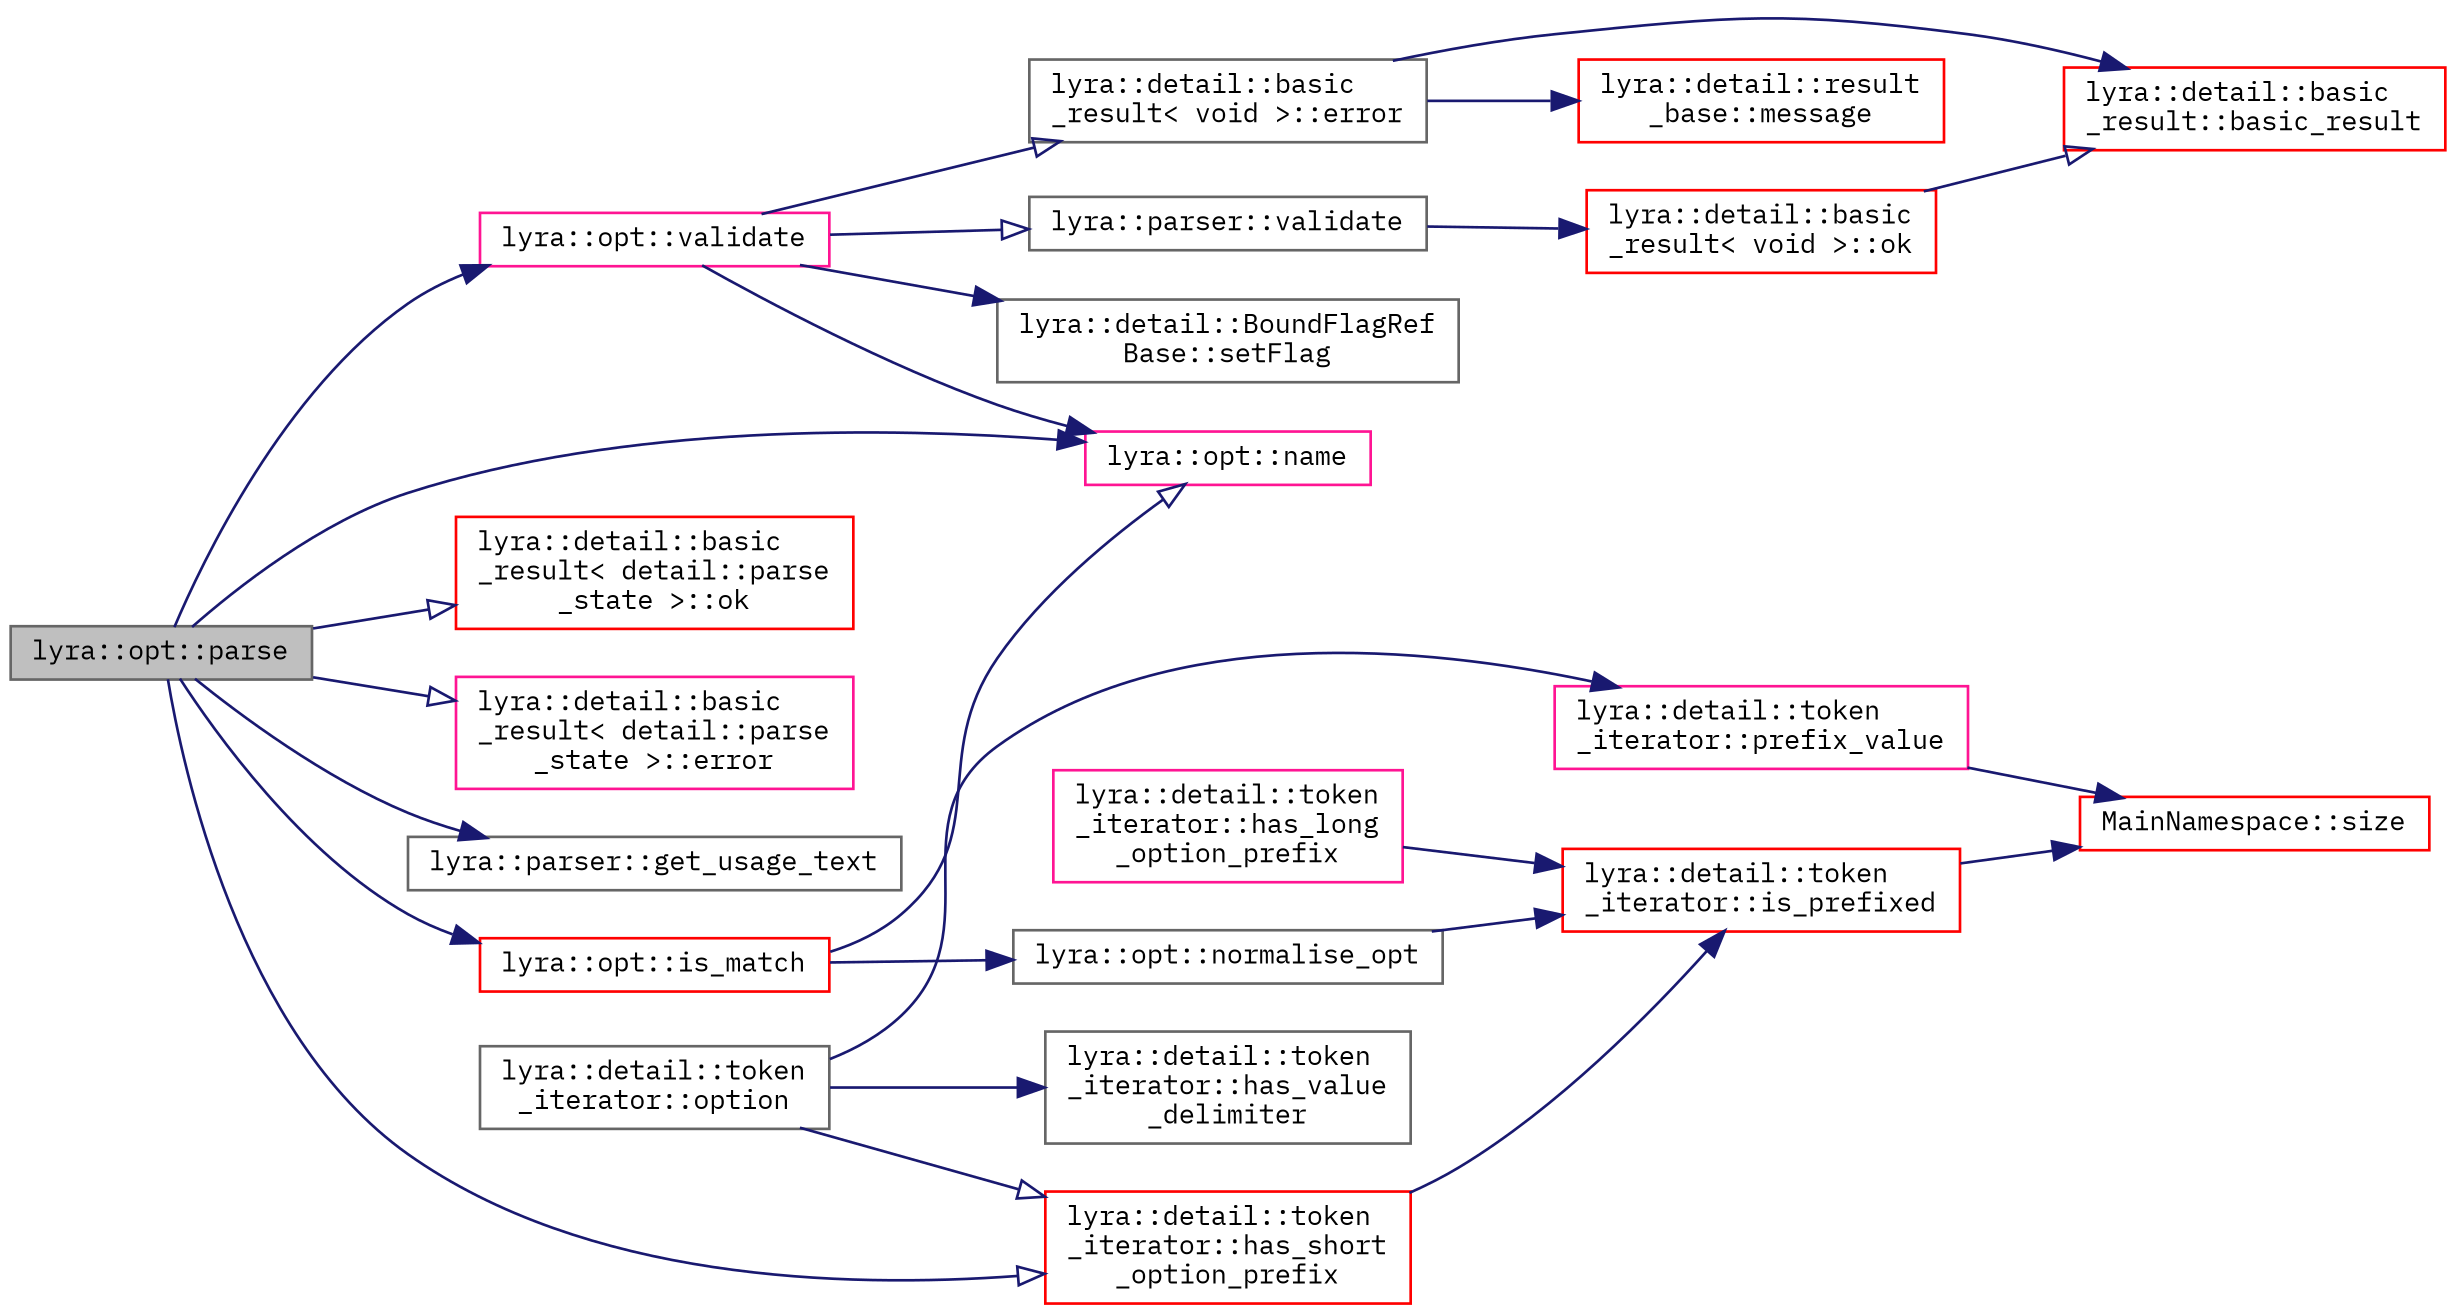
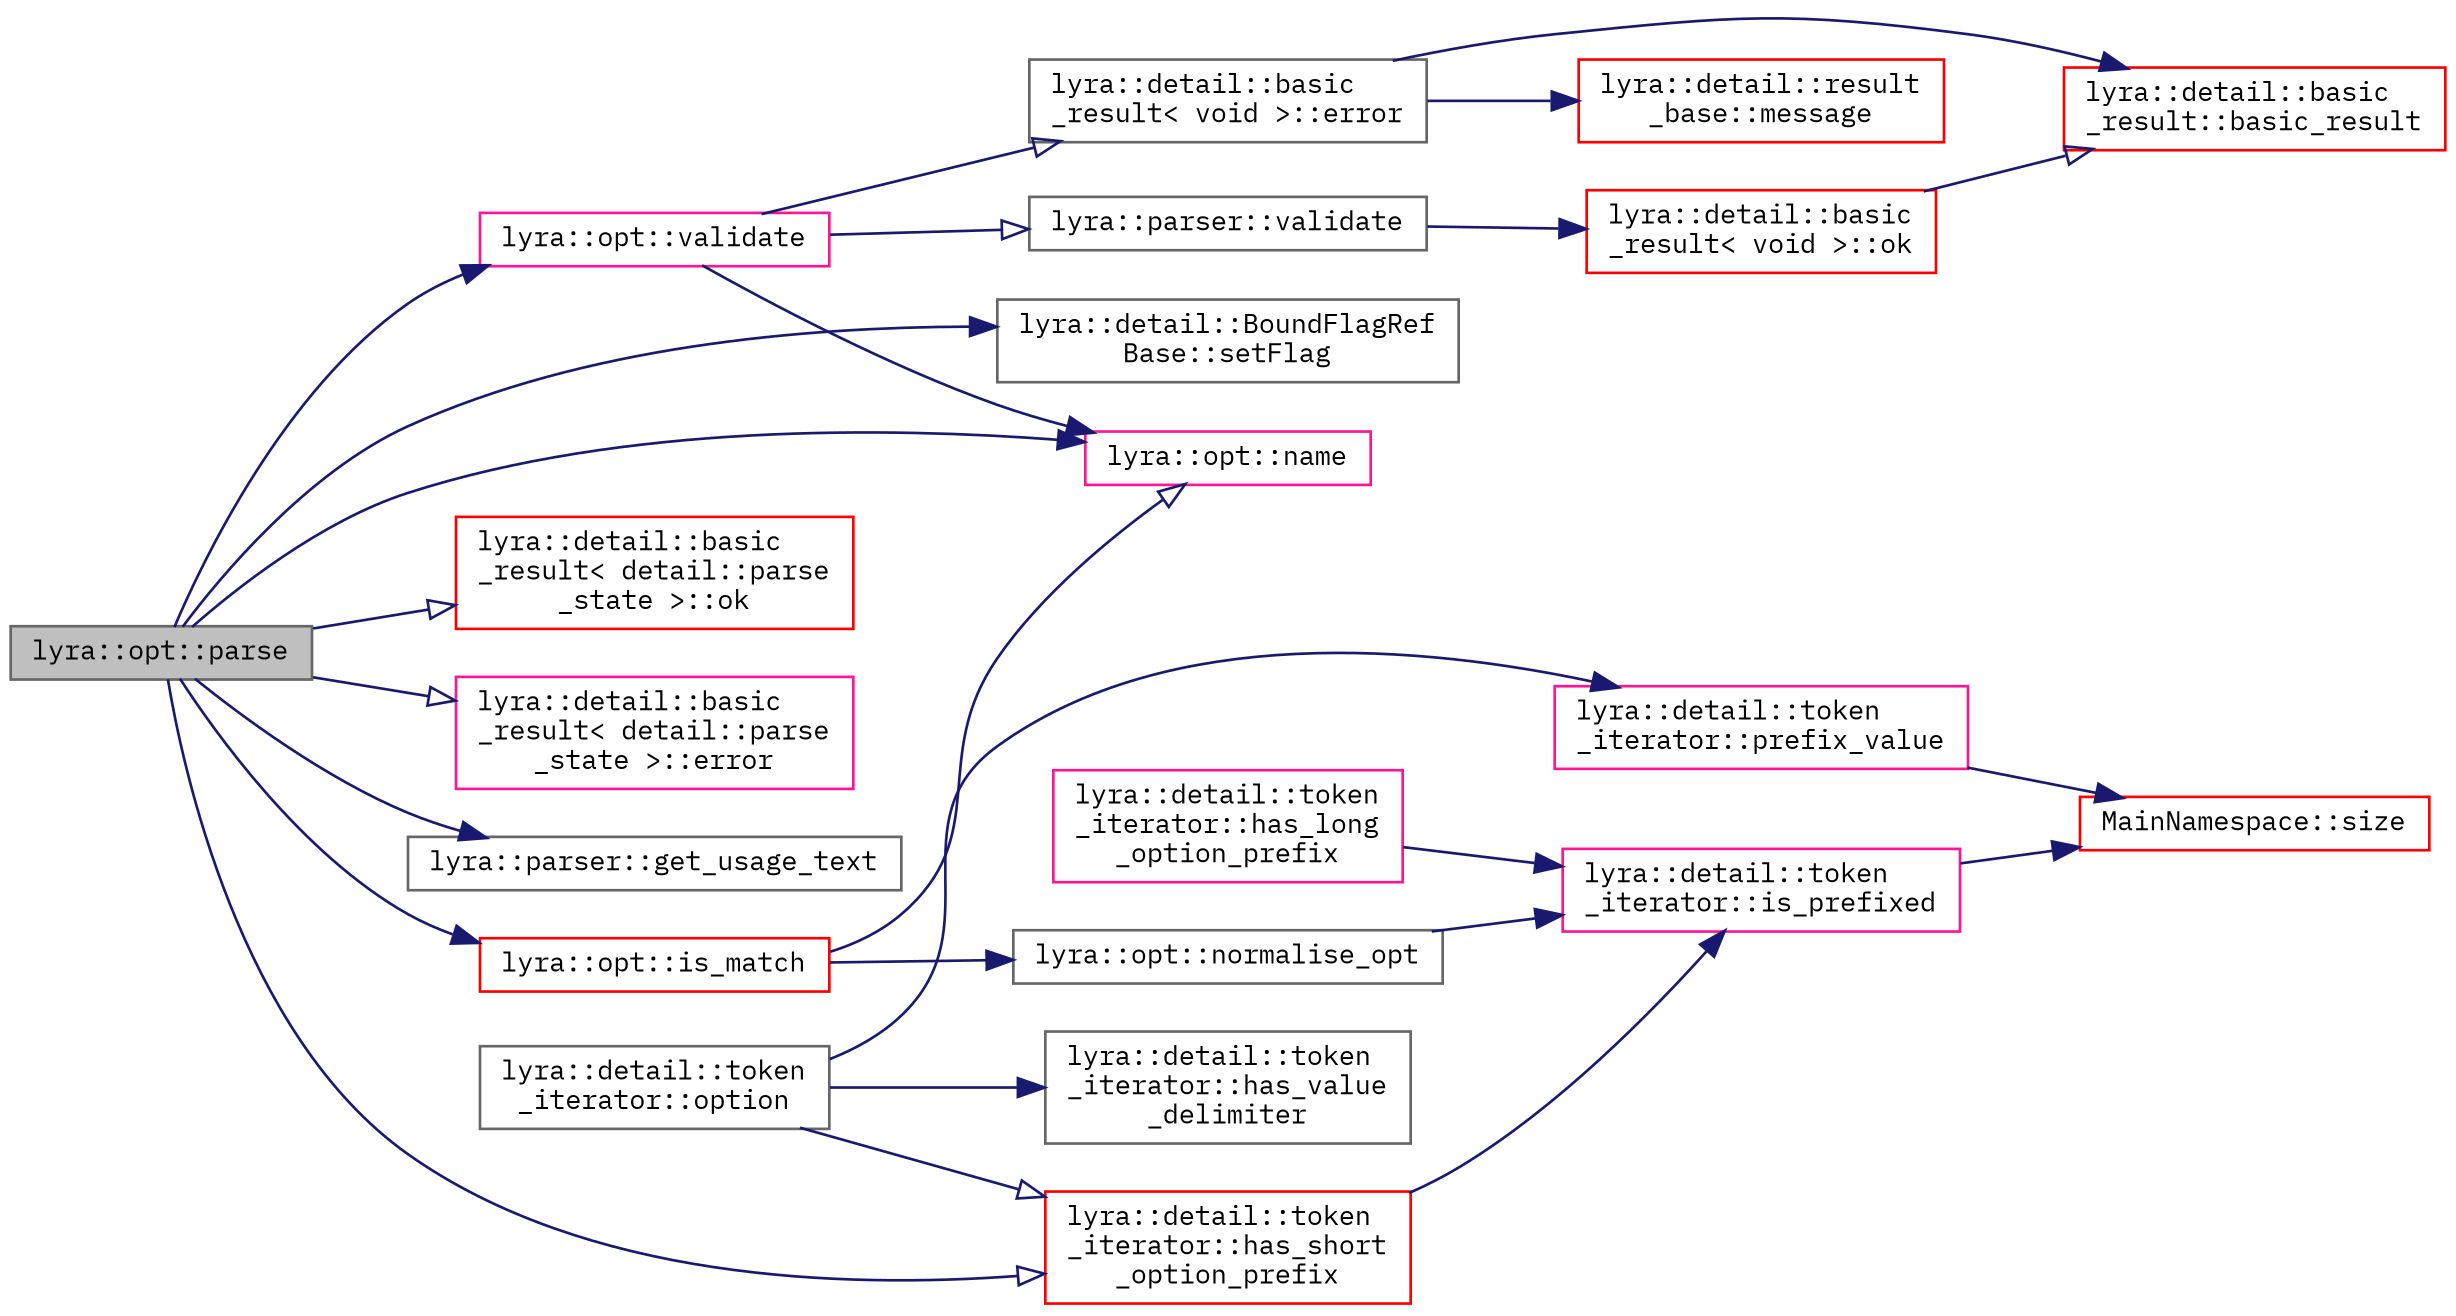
  digraph {
    fontname="IBM Plex Mono"
    rankdir=LR
    node [color=gray40 fillcolor=white fontname="IBM Plex Mono" fontsize=10 shape=record style=filled]
    edge [arrowhead=normal color=midnightblue fontname="IBM Plex Mono" fontsize=10 labelfontname=Helvetica labelfontsize=10 style=solid]
    n1 [fillcolor=grey75 fontcolor=black height=0.2 label="lyra::opt::parse" width=0.4]
    n2 [color=deeppink height=0.2 label="lyra::detail::basic\l_result\< detail::parse\l_state \>::error" width=0.4]
    n3 [height=0.2 label="lyra::parser::get_usage_text" width=0.4]
    n4 [color=red height=0.2 label="lyra::opt::is_match" width=0.4]
    n5 [color=deeppink height=0.2 label="lyra::opt::name" width=0.4]
    n6 [color=red height=0.2 label="lyra::detail::basic\l_result\< detail::parse\l_state \>::ok" width=0.4]
    n7 [height=0.2 label="lyra::detail::BoundFlagRef\lBase::setFlag" width=0.4]
    n8 [color=deeppink height=0.2 label="lyra::opt::validate" width=0.4]
    n9 [color=red height=0.2 label="lyra::detail::token\l_iterator::has_short\l_option_prefix" width=0.4]
    n10 [height=0.2 label="lyra::opt::normalise_opt" width=0.4]
    n11 [height=0.2 label="lyra::detail::token\l_iterator::option" width=0.4]
    n12 [height=0.2 label="lyra::detail::token\l_iterator::has_value\l_delimiter" width=0.4]
    n13 [color=deeppink height=0.2 label="lyra::detail::token\l_iterator::prefix_value" width=0.4]
    n14 [height=0.2 label="lyra::detail::basic\l_result\< void \>::error" width=0.4]
    n15 [height=0.2 label="lyra::parser::validate" width=0.4]
-   n16 [color=red height=0.2 label="lyra::detail::token\l_iterator::is_prefixed" width=0.4]
+   n16 [color=deeppink height=0.2 label="lyra::detail::token\l_iterator::is_prefixed" width=0.4]
    n17 [color=red height=0.2 label="MainNamespace::size" width=0.4]
    n18 [color=deeppink height=0.2 label="lyra::detail::token\l_iterator::has_long\l_option_prefix" width=0.4]
    n19 [color=red height=0.2 label="lyra::detail::basic\l_result::basic_result" width=0.4]
    n20 [color=red height=0.2 label="lyra::detail::result\l_base::message" width=0.4]
    n21 [color=red height=0.2 label="lyra::detail::basic\l_result\< void \>::ok" width=0.4]
    n1 -> n2 [arrowhead=onormal]
    n1 -> n3
    n1 -> n4
    n1 -> n5
    n1 -> n6 [arrowhead=onormal]
-   n8 -> n7
+   n1 -> n7
    n1 -> n8
    n1 -> n9 [arrowhead=onormal]
    n4 -> n5 [arrowhead=onormal]
    n4 -> n10
    n8 -> n5
    n8 -> n14 [arrowhead=onormal]
    n8 -> n15 [arrowhead=onormal]
    n9 -> n16
    n10 -> n16
    n11 -> n9 [arrowhead=onormal]
    n11 -> n12
    n11 -> n13
    n13 -> n17
    n14 -> n19
    n14 -> n20
    n15 -> n21
    n16 -> n17
    n18 -> n16
    n21 -> n19 [arrowhead=onormal]
  }
